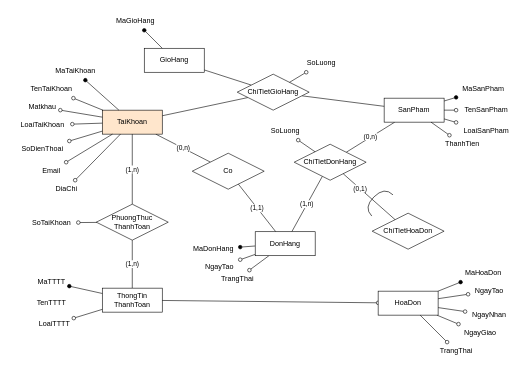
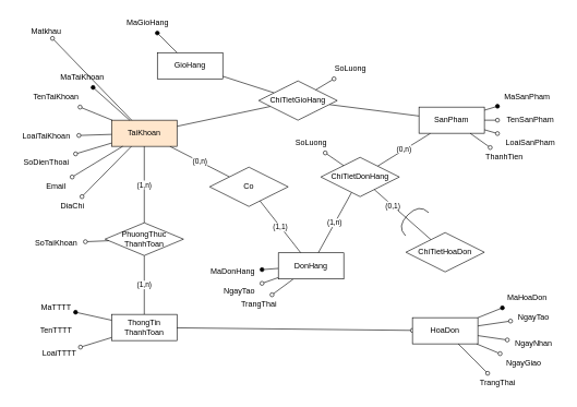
  <mxCell id="0" />
  <mxCell id="1" parent="0" />
  <mxCell id="2" style="rounded=0;orthogonalLoop=1;jettySize=auto;html=1;startArrow=none;startFill=0;endArrow=oval;endFill=1;" parent="1" source="4" target="5" edge="1"><mxGeometry relative="1" as="geometry"><mxPoint x="570" y="133.18" as="targetPoint" /></mxGeometry></mxCell>
  <mxCell id="3" value="(0,n)" style="edgeStyle=none;rounded=0;orthogonalLoop=1;jettySize=auto;html=1;endArrow=none;endFill=0;" parent="1" source="4" target="39" edge="1"><mxGeometry relative="1" as="geometry" /></mxCell>
  <mxCell id="4" value="SanPham" style="whiteSpace=wrap;html=1;align=center;" parent="1" vertex="1"><mxGeometry x="640" y="163.18" width="100" height="40" as="geometry" /></mxCell>
  <mxCell id="5" value="MaSanPham" style="text;html=1;align=center;verticalAlign=middle;resizable=0;points=[];autosize=1;strokeColor=none;fillColor=none;" parent="1" vertex="1"><mxGeometry x="760" y="133.18" width="90" height="30" as="geometry" /></mxCell>
  <mxCell id="6" style="rounded=0;orthogonalLoop=1;jettySize=auto;html=1;startArrow=none;startFill=0;endArrow=oval;endFill=0;" parent="1" source="4" target="7" edge="1"><mxGeometry relative="1" as="geometry"><mxPoint x="570" y="163.18" as="targetPoint" /><mxPoint x="650" y="175.438" as="sourcePoint" /></mxGeometry></mxCell>
  <mxCell id="7" value="TenSanPham" style="text;html=1;align=center;verticalAlign=middle;resizable=0;points=[];autosize=1;strokeColor=none;fillColor=none;" parent="1" vertex="1"><mxGeometry x="760" y="168.18" width="100" height="30" as="geometry" /></mxCell>
  <mxCell id="8" style="rounded=0;orthogonalLoop=1;jettySize=auto;html=1;startArrow=none;startFill=0;endArrow=oval;endFill=0;" parent="1" source="4" target="9" edge="1"><mxGeometry relative="1" as="geometry"><mxPoint x="570" y="198.18" as="targetPoint" /><mxPoint x="630" y="203.18" as="sourcePoint" /></mxGeometry></mxCell>
  <mxCell id="9" value="ThanhTien" style="text;html=1;align=center;verticalAlign=middle;resizable=0;points=[];autosize=1;strokeColor=none;fillColor=none;" parent="1" vertex="1"><mxGeometry x="730" y="225" width="80" height="30" as="geometry" /></mxCell>
  <mxCell id="10" style="rounded=0;orthogonalLoop=1;jettySize=auto;html=1;startArrow=none;startFill=0;endArrow=oval;endFill=0;" parent="1" source="4" target="59" edge="1"><mxGeometry relative="1" as="geometry"><mxPoint x="698.333" y="108.18" as="targetPoint" /><mxPoint x="660" y="195.367" as="sourcePoint" /></mxGeometry></mxCell>
  <mxCell id="11" value="(0,n)" style="edgeStyle=none;rounded=0;orthogonalLoop=1;jettySize=auto;html=1;endArrow=none;endFill=0;" parent="1" source="13" target="71" edge="1"><mxGeometry relative="1" as="geometry"><mxPoint x="354.876" y="270.062" as="targetPoint" /></mxGeometry></mxCell>
  <mxCell id="12" style="edgeStyle=none;rounded=0;orthogonalLoop=1;jettySize=auto;html=1;startArrow=none;startFill=0;endArrow=none;endFill=0;" parent="1" source="13" target="64" edge="1"><mxGeometry relative="1" as="geometry" /></mxCell>
  <mxCell id="13" value="TaiKhoan" style="whiteSpace=wrap;html=1;align=center;fillColor=#ffe6cc;" parent="1" vertex="1"><mxGeometry x="170" y="183.18" width="100" height="40" as="geometry" /></mxCell>
  <mxCell id="14" style="rounded=0;orthogonalLoop=1;jettySize=auto;html=1;startArrow=none;startFill=0;endArrow=oval;endFill=0;" parent="1" source="13" target="15" edge="1"><mxGeometry relative="1" as="geometry"><mxPoint x="110" y="163.18" as="targetPoint" /><mxPoint x="180" y="175.368" as="sourcePoint" /></mxGeometry></mxCell>
  <mxCell id="15" value="TenTaiKhoan" style="text;html=1;align=center;verticalAlign=middle;resizable=0;points=[];autosize=1;strokeColor=none;fillColor=none;" parent="1" vertex="1"><mxGeometry x="40" y="133.18" width="90" height="30" as="geometry" /></mxCell>
  <mxCell id="16" value="(1,n)" style="edgeStyle=none;rounded=0;orthogonalLoop=1;jettySize=auto;html=1;startArrow=none;startFill=0;endArrow=none;endFill=0;" parent="1" source="17" target="41" edge="1"><mxGeometry relative="1" as="geometry" /></mxCell>
  <mxCell id="17" value="ThongTin&lt;br&gt;ThanhToan" style="whiteSpace=wrap;html=1;align=center;" parent="1" vertex="1"><mxGeometry x="170" y="480" width="100" height="40" as="geometry" /></mxCell>
  <mxCell id="18" style="rounded=0;orthogonalLoop=1;jettySize=auto;html=1;startArrow=none;startFill=0;endArrow=oval;endFill=1;" parent="1" source="13" target="19" edge="1"><mxGeometry relative="1" as="geometry"><mxPoint x="110" y="158.18" as="targetPoint" /><mxPoint x="185.385" y="188.18" as="sourcePoint" /></mxGeometry></mxCell>
  <mxCell id="19" value="MaTaiKhoan" style="text;html=1;align=center;verticalAlign=middle;resizable=0;points=[];autosize=1;strokeColor=none;fillColor=none;" parent="1" vertex="1"><mxGeometry x="80" y="103.18" width="90" height="30" as="geometry" /></mxCell>
  <mxCell id="20" style="rounded=0;orthogonalLoop=1;jettySize=auto;html=1;startArrow=none;startFill=0;endArrow=oval;endFill=0;" parent="1" source="13" target="21" edge="1"><mxGeometry relative="1" as="geometry"><mxPoint x="120" y="173.18" as="targetPoint" /><mxPoint x="180" y="213.18" as="sourcePoint" /></mxGeometry></mxCell>
  <mxCell id="21" value="Email" style="text;html=1;align=center;verticalAlign=middle;resizable=0;points=[];autosize=1;strokeColor=none;fillColor=none;" parent="1" vertex="1"><mxGeometry x="60" y="270" width="50" height="30" as="geometry" /></mxCell>
  <mxCell id="22" style="rounded=0;orthogonalLoop=1;jettySize=auto;html=1;startArrow=none;startFill=0;endArrow=oval;endFill=0;" parent="1" source="13" target="23" edge="1"><mxGeometry relative="1" as="geometry"><mxPoint x="130" y="183.18" as="targetPoint" /><mxPoint x="190" y="223.18" as="sourcePoint" /></mxGeometry></mxCell>
  <mxCell id="23" value="SoDienThoai" style="text;html=1;align=center;verticalAlign=middle;resizable=0;points=[];autosize=1;strokeColor=none;fillColor=none;" parent="1" vertex="1"><mxGeometry x="25" y="233.18" width="90" height="30" as="geometry" /></mxCell>
  <mxCell id="24" style="rounded=0;orthogonalLoop=1;jettySize=auto;html=1;startArrow=none;startFill=0;endArrow=oval;endFill=0;" parent="1" source="13" target="25" edge="1"><mxGeometry relative="1" as="geometry"><mxPoint x="140" y="260.68" as="targetPoint" /><mxPoint x="170" y="283.18" as="sourcePoint" /></mxGeometry></mxCell>
  <mxCell id="25" value="DiaChi" style="text;html=1;align=center;verticalAlign=middle;resizable=0;points=[];autosize=1;strokeColor=none;fillColor=none;" parent="1" vertex="1"><mxGeometry x="80" y="300" width="60" height="30" as="geometry" /></mxCell>
  <mxCell id="26" style="rounded=0;orthogonalLoop=1;jettySize=auto;html=1;startArrow=none;startFill=0;endArrow=oval;endFill=0;" parent="1" source="13" target="27" edge="1"><mxGeometry relative="1" as="geometry"><mxPoint x="180" y="285" as="targetPoint" /><mxPoint x="200" y="303.182" as="sourcePoint" /></mxGeometry></mxCell>
  <mxCell id="27" value="LoaiTaiKhoan" style="text;html=1;align=center;verticalAlign=middle;resizable=0;points=[];autosize=1;strokeColor=none;fillColor=none;" parent="1" vertex="1"><mxGeometry x="20" y="193.18" width="100" height="30" as="geometry" /></mxCell>
  <mxCell id="28" style="edgeStyle=none;rounded=0;orthogonalLoop=1;jettySize=auto;html=1;startArrow=none;startFill=0;endArrow=none;endFill=0;" parent="1" source="29" target="64" edge="1"><mxGeometry relative="1" as="geometry" /></mxCell>
  <mxCell id="29" value="GioHang" style="whiteSpace=wrap;html=1;align=center;" parent="1" vertex="1"><mxGeometry x="240" y="80" width="100" height="40" as="geometry" /></mxCell>
  <mxCell id="30" style="rounded=0;orthogonalLoop=1;jettySize=auto;html=1;startArrow=none;startFill=0;endArrow=oval;endFill=1;" parent="1" source="29" target="31" edge="1"><mxGeometry relative="1" as="geometry"><mxPoint x="1260" y="-98.18" as="targetPoint" /><mxPoint x="1320" y="-64.847" as="sourcePoint" /></mxGeometry></mxCell>
  <mxCell id="31" value="MaGioHang" style="text;html=1;align=center;verticalAlign=middle;resizable=0;points=[];autosize=1;strokeColor=none;fillColor=none;" parent="1" vertex="1"><mxGeometry x="180" y="20" width="90" height="30" as="geometry" /></mxCell>
  <mxCell id="32" value="(1,n)" style="endArrow=none;html=1;rounded=0;" parent="1" source="39" target="73" edge="1"><mxGeometry width="50" height="50" relative="1" as="geometry"><mxPoint x="491.76" y="205.963" as="sourcePoint" /><mxPoint x="485.714" y="390" as="targetPoint" /></mxGeometry></mxCell>
  <mxCell id="33" style="rounded=0;orthogonalLoop=1;jettySize=auto;html=1;startArrow=none;startFill=0;endArrow=oval;endFill=0;" parent="1" source="17" target="52" edge="1"><mxGeometry relative="1" as="geometry"><mxPoint x="245" y="450" as="targetPoint" /><mxPoint x="305" y="488.333" as="sourcePoint" /></mxGeometry></mxCell>
  <mxCell id="34" value="TenTTTT" style="text;html=1;align=center;verticalAlign=middle;resizable=0;points=[];autosize=1;strokeColor=none;fillColor=none;" parent="1" vertex="1"><mxGeometry x="55" y="495" width="60" height="20" as="geometry" /></mxCell>
  <mxCell id="35" style="rounded=0;orthogonalLoop=1;jettySize=auto;html=1;startArrow=none;startFill=0;endArrow=oval;endFill=1;" parent="1" source="17" target="36" edge="1"><mxGeometry relative="1" as="geometry"><mxPoint x="245" y="445" as="targetPoint" /><mxPoint x="305" y="478.333" as="sourcePoint" /></mxGeometry></mxCell>
  <mxCell id="36" value="MaTTTT" style="text;html=1;align=center;verticalAlign=middle;resizable=0;points=[];autosize=1;strokeColor=none;fillColor=none;" parent="1" vertex="1"><mxGeometry x="55" y="460" width="60" height="20" as="geometry" /></mxCell>
  <mxCell id="37" style="rounded=0;orthogonalLoop=1;jettySize=auto;html=1;startArrow=none;startFill=0;endArrow=oval;endFill=0;" parent="1" source="17" target="38" edge="1"><mxGeometry relative="1" as="geometry"><mxPoint x="315" y="571.82" as="targetPoint" /><mxPoint x="305" y="500.972" as="sourcePoint" /></mxGeometry></mxCell>
  <mxCell id="38" value="LoaiTTTT" style="text;html=1;align=center;verticalAlign=middle;resizable=0;points=[];autosize=1;strokeColor=none;fillColor=none;" parent="1" vertex="1"><mxGeometry x="55" y="530" width="70" height="20" as="geometry" /></mxCell>
  <mxCell id="39" value="ChiTietDonHang" style="shape=rhombus;perimeter=rhombusPerimeter;whiteSpace=wrap;html=1;align=center;" parent="1" vertex="1"><mxGeometry x="490" y="240" width="120" height="60" as="geometry" /></mxCell>
  <mxCell id="40" value="(1,n)" style="edgeStyle=none;rounded=0;orthogonalLoop=1;jettySize=auto;html=1;startArrow=none;startFill=0;endArrow=none;endFill=0;" parent="1" source="41" target="13" edge="1"><mxGeometry relative="1" as="geometry" /></mxCell>
- <mxCell id="41" value="PhuongThuc&lt;br&gt;ThanhToan" style="shape=rhombus;perimeter=rhombusPerimeter;whiteSpace=wrap;html=1;align=center;" parent="1" vertex="1"><mxGeometry x="160" y="340" width="120" height="60" as="geometry" /></mxCell>
+ <mxCell id="41" value="PhuongThuc&lt;br&gt;ThanhToan" style="shape=rhombus;perimeter=rhombusPerimeter;whiteSpace=wrap;html=1;align=center;" parent="1" vertex="1"><mxGeometry x="160" y="340" width="120" height="50" as="geometry" /></mxCell>
  <mxCell id="42" value="SoTaiKhoan" style="text;html=1;align=center;verticalAlign=middle;resizable=0;points=[];autosize=1;strokeColor=none;fillColor=none;" parent="1" vertex="1"><mxGeometry x="40" y="355.91" width="90" height="30" as="geometry" /></mxCell>
  <mxCell id="43" style="rounded=0;orthogonalLoop=1;jettySize=auto;html=1;startArrow=none;startFill=0;endArrow=oval;endFill=0;" parent="1" source="41" target="42" edge="1"><mxGeometry relative="1" as="geometry"><mxPoint x="120" y="400" as="targetPoint" /><mxPoint x="199.199" y="193.18" as="sourcePoint" /></mxGeometry></mxCell>
  <mxCell id="44" style="rounded=0;orthogonalLoop=1;jettySize=auto;html=1;startArrow=none;startFill=0;endArrow=oval;endFill=0;" parent="1" source="52" target="45" edge="1"><mxGeometry relative="1" as="geometry"><mxPoint x="940" y="440" as="targetPoint" /><mxPoint x="750" y="442.258" as="sourcePoint" /></mxGeometry></mxCell>
  <mxCell id="45" value="NgayTao" style="text;html=1;align=center;verticalAlign=middle;resizable=0;points=[];autosize=1;strokeColor=none;fillColor=none;" parent="1" vertex="1"><mxGeometry x="780" y="470" width="70" height="30" as="geometry" /></mxCell>
  <mxCell id="46" style="rounded=0;orthogonalLoop=1;jettySize=auto;html=1;startArrow=none;startFill=0;endArrow=oval;endFill=0;" parent="1" source="52" target="47" edge="1"><mxGeometry relative="1" as="geometry"><mxPoint x="670" y="465" as="targetPoint" /><mxPoint x="730" y="470" as="sourcePoint" /></mxGeometry></mxCell>
  <mxCell id="47" value="NgayNhan" style="text;html=1;align=center;verticalAlign=middle;resizable=0;points=[];autosize=1;strokeColor=none;fillColor=none;" parent="1" vertex="1"><mxGeometry x="775" y="510" width="80" height="30" as="geometry" /></mxCell>
  <mxCell id="48" style="rounded=0;orthogonalLoop=1;jettySize=auto;html=1;startArrow=none;startFill=0;endArrow=oval;endFill=0;" parent="1" source="52" target="49" edge="1"><mxGeometry relative="1" as="geometry"><mxPoint x="690" y="450" as="targetPoint" /><mxPoint x="760" y="462.188" as="sourcePoint" /></mxGeometry></mxCell>
  <mxCell id="49" value="NgayGiao" style="text;html=1;align=center;verticalAlign=middle;resizable=0;points=[];autosize=1;strokeColor=none;fillColor=none;" parent="1" vertex="1"><mxGeometry x="760" y="540" width="80" height="30" as="geometry" /></mxCell>
  <mxCell id="50" style="rounded=0;orthogonalLoop=1;jettySize=auto;html=1;startArrow=none;startFill=0;endArrow=oval;endFill=1;exitX=1;exitY=0;exitDx=0;exitDy=0;" parent="1" source="52" target="51" edge="1"><mxGeometry relative="1" as="geometry"><mxPoint x="673.636" y="410" as="targetPoint" /><mxPoint x="740" y="432.812" as="sourcePoint" /></mxGeometry></mxCell>
  <mxCell id="51" value="MaHoaDon" style="text;html=1;align=center;verticalAlign=middle;resizable=0;points=[];autosize=1;strokeColor=none;fillColor=none;" parent="1" vertex="1"><mxGeometry x="765" y="440" width="80" height="30" as="geometry" /></mxCell>
  <mxCell id="52" value="HoaDon" style="whiteSpace=wrap;html=1;align=center;" parent="1" vertex="1"><mxGeometry x="630" y="485" width="100" height="40" as="geometry" /></mxCell>
  <mxCell id="53" style="rounded=0;orthogonalLoop=1;jettySize=auto;html=1;startArrow=none;startFill=0;endArrow=oval;endFill=0;" parent="1" source="73" target="54" edge="1"><mxGeometry relative="1" as="geometry"><mxPoint x="543.75" y="130" as="targetPoint" /><mxPoint x="425" y="416.522" as="sourcePoint" /></mxGeometry></mxCell>
  <mxCell id="54" value="NgayTao" style="text;html=1;align=center;verticalAlign=middle;resizable=0;points=[];autosize=1;strokeColor=none;fillColor=none;" parent="1" vertex="1"><mxGeometry x="330" y="430" width="70" height="30" as="geometry" /></mxCell>
  <mxCell id="55" style="rounded=0;orthogonalLoop=1;jettySize=auto;html=1;startArrow=none;startFill=0;endArrow=oval;endFill=0;" parent="1" source="73" target="58" edge="1"><mxGeometry relative="1" as="geometry"><mxPoint x="732.308" y="260" as="targetPoint" /><mxPoint x="426.111" y="430" as="sourcePoint" /></mxGeometry></mxCell>
  <mxCell id="56" style="rounded=0;orthogonalLoop=1;jettySize=auto;html=1;startArrow=none;startFill=0;endArrow=oval;endFill=1;" parent="1" source="73" target="57" edge="1"><mxGeometry relative="1" as="geometry"><mxPoint x="547.386" y="110" as="targetPoint" /><mxPoint x="425" y="404" as="sourcePoint" /></mxGeometry></mxCell>
  <mxCell id="57" value="MaDonHang" style="text;html=1;align=center;verticalAlign=middle;resizable=0;points=[];autosize=1;strokeColor=none;fillColor=none;" parent="1" vertex="1"><mxGeometry x="310" y="400" width="90" height="30" as="geometry" /></mxCell>
  <mxCell id="58" value="TrangThai" style="text;html=1;align=center;verticalAlign=middle;resizable=0;points=[];autosize=1;strokeColor=none;fillColor=none;" parent="1" vertex="1"><mxGeometry x="355" y="450" width="80" height="30" as="geometry" /></mxCell>
  <mxCell id="59" value="LoaiSanPham" style="text;html=1;align=center;verticalAlign=middle;resizable=0;points=[];autosize=1;strokeColor=none;fillColor=none;" parent="1" vertex="1"><mxGeometry x="760" y="203.18" width="100" height="30" as="geometry" /></mxCell>
  <mxCell id="60" value="(0,1)" style="edgeStyle=none;rounded=0;orthogonalLoop=1;jettySize=auto;html=1;startArrow=none;startFill=0;endArrow=none;endFill=0;" parent="1" source="61" target="39" edge="1"><mxGeometry x="0.34" relative="1" as="geometry"><mxPoint as="offset" /></mxGeometry></mxCell>
  <mxCell id="61" value="ChiTietHoaDon" style="shape=rhombus;perimeter=rhombusPerimeter;whiteSpace=wrap;html=1;align=center;" parent="1" vertex="1"><mxGeometry x="620" y="355" width="120" height="60" as="geometry" /></mxCell>
  <mxCell id="62" value="" style="shape=requiredInterface;html=1;verticalLabelPosition=bottom;sketch=0;rotation=-135;" parent="1" vertex="1"><mxGeometry x="620" y="310" width="20" height="50" as="geometry" /></mxCell>
  <mxCell id="63" style="edgeStyle=none;rounded=0;orthogonalLoop=1;jettySize=auto;html=1;startArrow=none;startFill=0;endArrow=none;endFill=0;" parent="1" source="64" target="4" edge="1"><mxGeometry relative="1" as="geometry" /></mxCell>
  <mxCell id="64" value="ChiTietGioHang" style="shape=rhombus;perimeter=rhombusPerimeter;whiteSpace=wrap;html=1;align=center;" parent="1" vertex="1"><mxGeometry x="395" y="123.18" width="120" height="60" as="geometry" /></mxCell>
  <mxCell id="65" style="rounded=0;orthogonalLoop=1;jettySize=auto;html=1;startArrow=none;startFill=0;endArrow=oval;endFill=0;" parent="1" source="64" target="66" edge="1"><mxGeometry relative="1" as="geometry"><mxPoint x="570" y="3.18" as="targetPoint" /><mxPoint x="630" y="33.116" as="sourcePoint" /></mxGeometry></mxCell>
  <mxCell id="66" value="SoLuong" style="text;html=1;align=center;verticalAlign=middle;resizable=0;points=[];autosize=1;strokeColor=none;fillColor=none;" parent="1" vertex="1"><mxGeometry x="500" y="90" width="70" height="30" as="geometry" /></mxCell>
  <mxCell id="67" style="rounded=0;orthogonalLoop=1;jettySize=auto;html=1;startArrow=none;startFill=0;endArrow=oval;endFill=0;" parent="1" source="39" target="68" edge="1"><mxGeometry relative="1" as="geometry"><mxPoint x="650" y="27.72" as="targetPoint" /><mxPoint x="619.077" y="255.002" as="sourcePoint" /></mxGeometry></mxCell>
  <mxCell id="68" value="SoLuong" style="text;html=1;align=center;verticalAlign=middle;resizable=0;points=[];autosize=1;strokeColor=none;fillColor=none;" parent="1" vertex="1"><mxGeometry x="440" y="203.18" width="70" height="30" as="geometry" /></mxCell>
  <mxCell id="69" value="TrangThai" style="text;html=1;align=center;verticalAlign=middle;resizable=0;points=[];autosize=1;strokeColor=none;fillColor=none;" parent="1" vertex="1"><mxGeometry x="720" y="570" width="80" height="30" as="geometry" /></mxCell>
  <mxCell id="70" style="rounded=0;orthogonalLoop=1;jettySize=auto;html=1;startArrow=none;startFill=0;endArrow=oval;endFill=0;" parent="1" source="52" target="69" edge="1"><mxGeometry relative="1" as="geometry"><mxPoint x="766.923" y="565" as="targetPoint" /><mxPoint x="720.769" y="535" as="sourcePoint" /></mxGeometry></mxCell>
  <mxCell id="71" value="Co" style="shape=rhombus;perimeter=rhombusPerimeter;whiteSpace=wrap;html=1;align=center;" parent="1" vertex="1"><mxGeometry x="320" y="255" width="120" height="60" as="geometry" /></mxCell>
  <mxCell id="72" value="(1,1)" style="edgeStyle=none;rounded=0;orthogonalLoop=1;jettySize=auto;html=1;startArrow=none;startFill=0;endArrow=none;endFill=0;" parent="1" source="73" target="71" edge="1"><mxGeometry relative="1" as="geometry"><mxPoint x="420" y="330" as="sourcePoint" /><mxPoint x="230" y="410" as="targetPoint" /></mxGeometry></mxCell>
  <mxCell id="73" value="DonHang" style="whiteSpace=wrap;html=1;align=center;" parent="1" vertex="1"><mxGeometry x="425" y="385.91" width="100" height="40" as="geometry" /></mxCell>
  <mxCell id="74" style="rounded=0;orthogonalLoop=1;jettySize=auto;html=1;startArrow=none;startFill=0;endArrow=oval;endFill=0;" parent="1" source="13" target="75" edge="1"><mxGeometry relative="1" as="geometry"><mxPoint x="72.5" y="193.18" as="targetPoint" /><mxPoint x="192.5" y="209.945" as="sourcePoint" /></mxGeometry></mxCell>
- <mxCell id="75" value="Matkhau" style="text;html=1;align=center;verticalAlign=middle;resizable=0;points=[];autosize=1;strokeColor=none;fillColor=none;" parent="1" vertex="1"><mxGeometry x="40" y="168.18" width="60" height="20" as="geometry" /></mxCell>
+ <mxCell id="75" value="Matkhau" style="text;html=1;align=center;verticalAlign=middle;resizable=0;points=[];autosize=1;strokeColor=none;fillColor=none;" parent="1" vertex="1"><mxGeometry x="40" y="38.18" width="60" height="20" as="geometry" /></mxCell>
